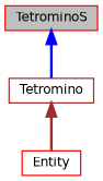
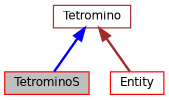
  digraph {
    node [color=red fillcolor=white fontname=Helvetica fontsize=10 shape=record style=filled]
    edge [dir=back fontname=Helvetica fontsize=10 labelfontname=Helvetica labelfontsize=10 style=bold]
    n1 [fillcolor=grey75 fontcolor=black height=0.2 label=TetrominoS width=0.4]
    n2 [color=brown height=0.2 label=Tetromino width=0.4]
    n3 [height=0.2 label=Entity width=0.4]
-   n1 -> n2 [color=blue]
+   n2 -> n1 [color=blue]
    n2 -> n3 [color=brown]
  }
